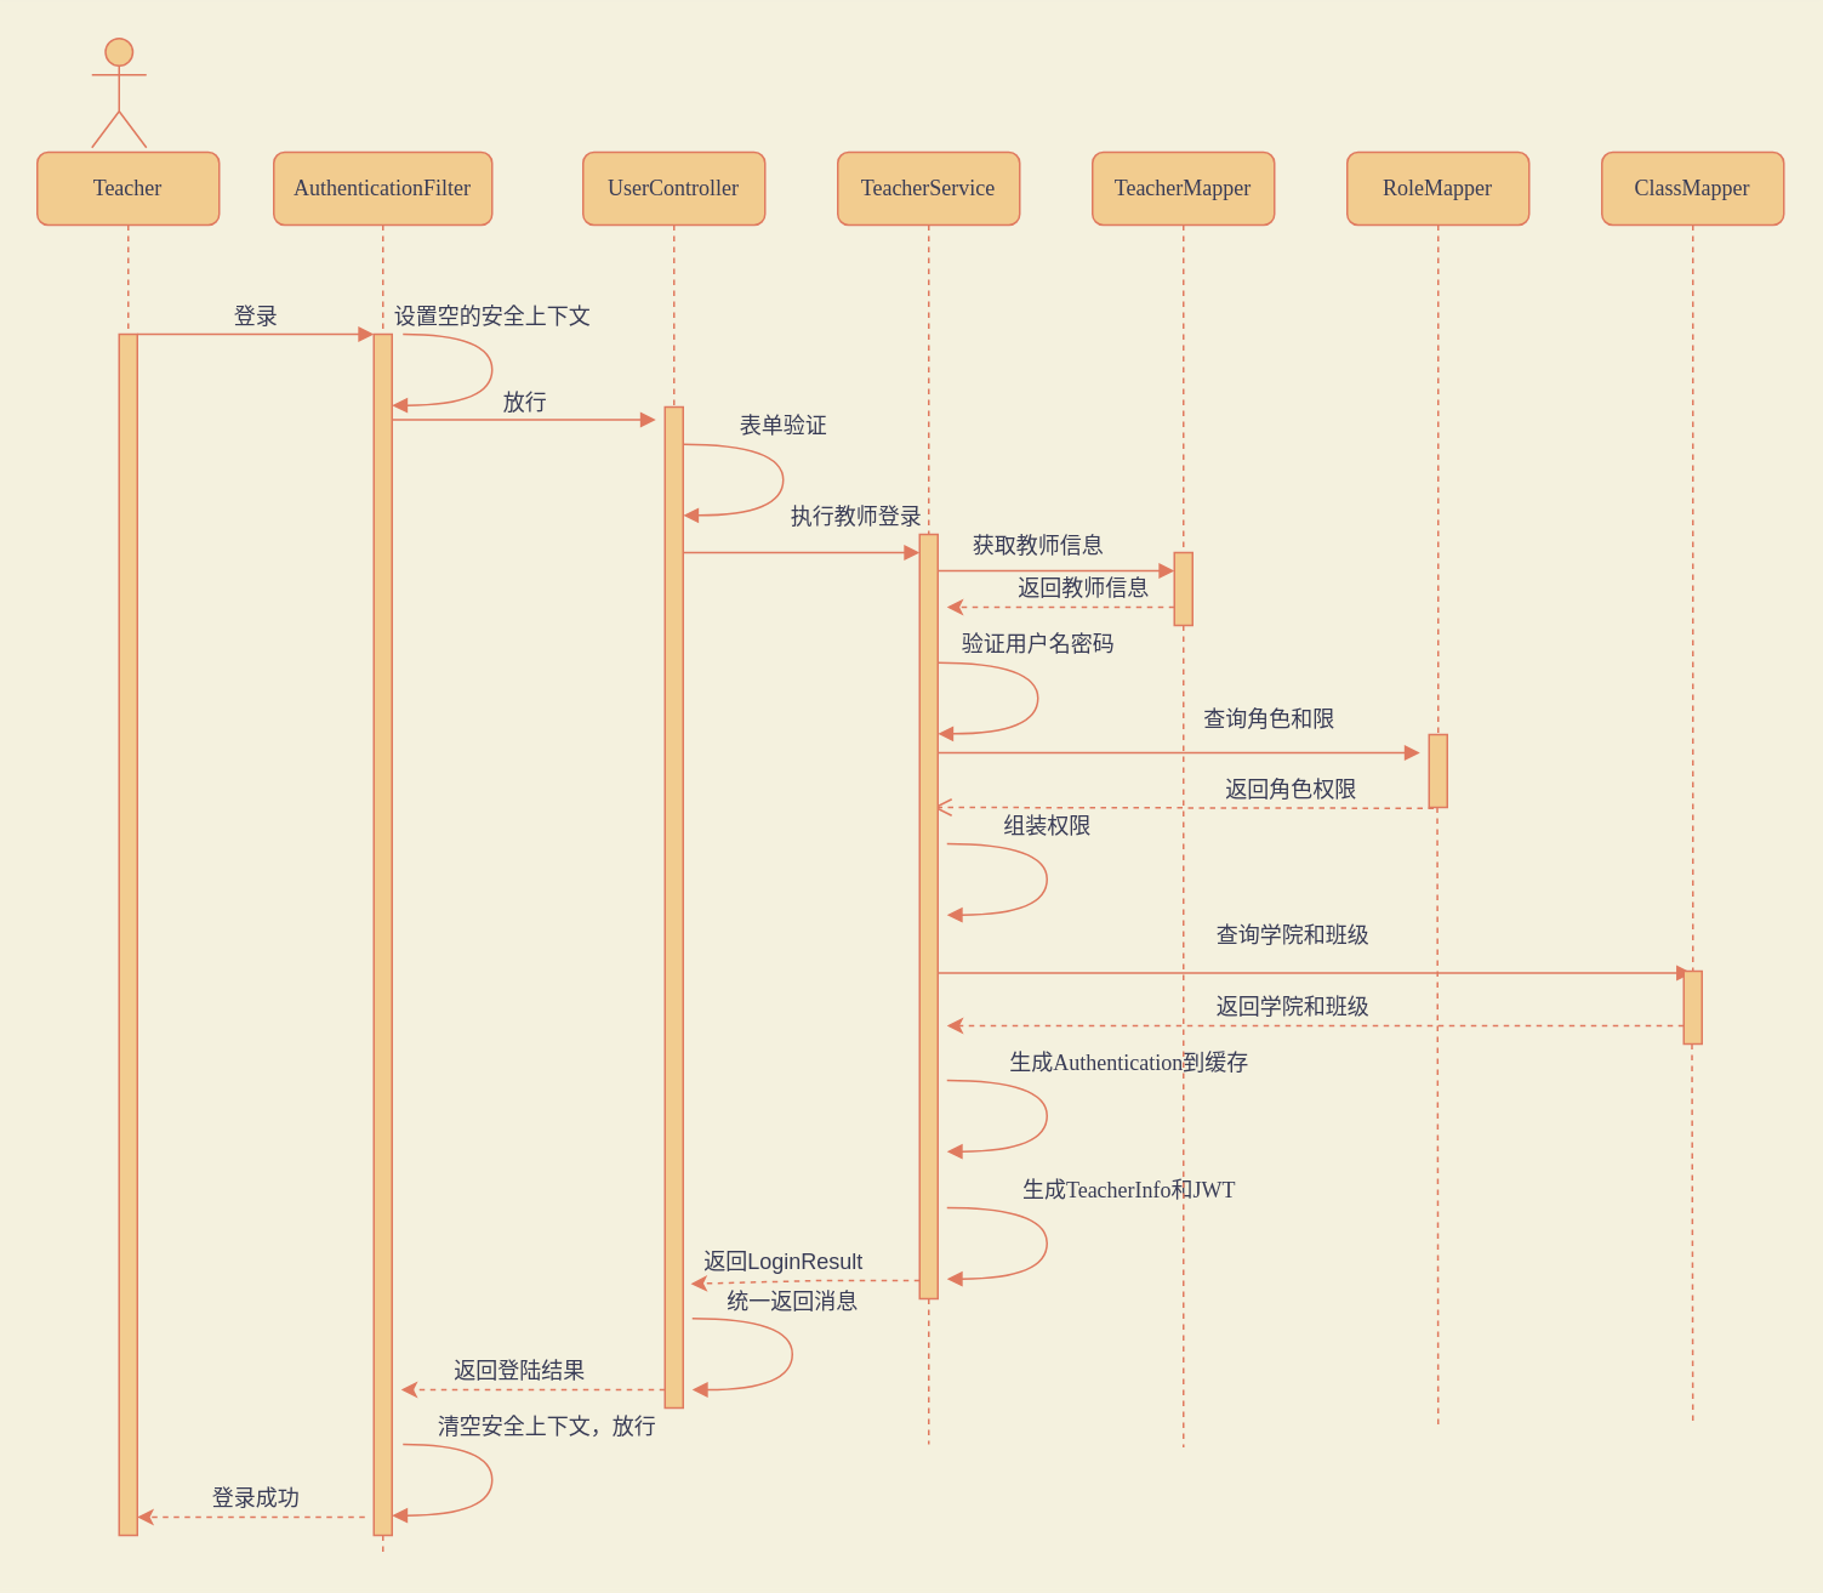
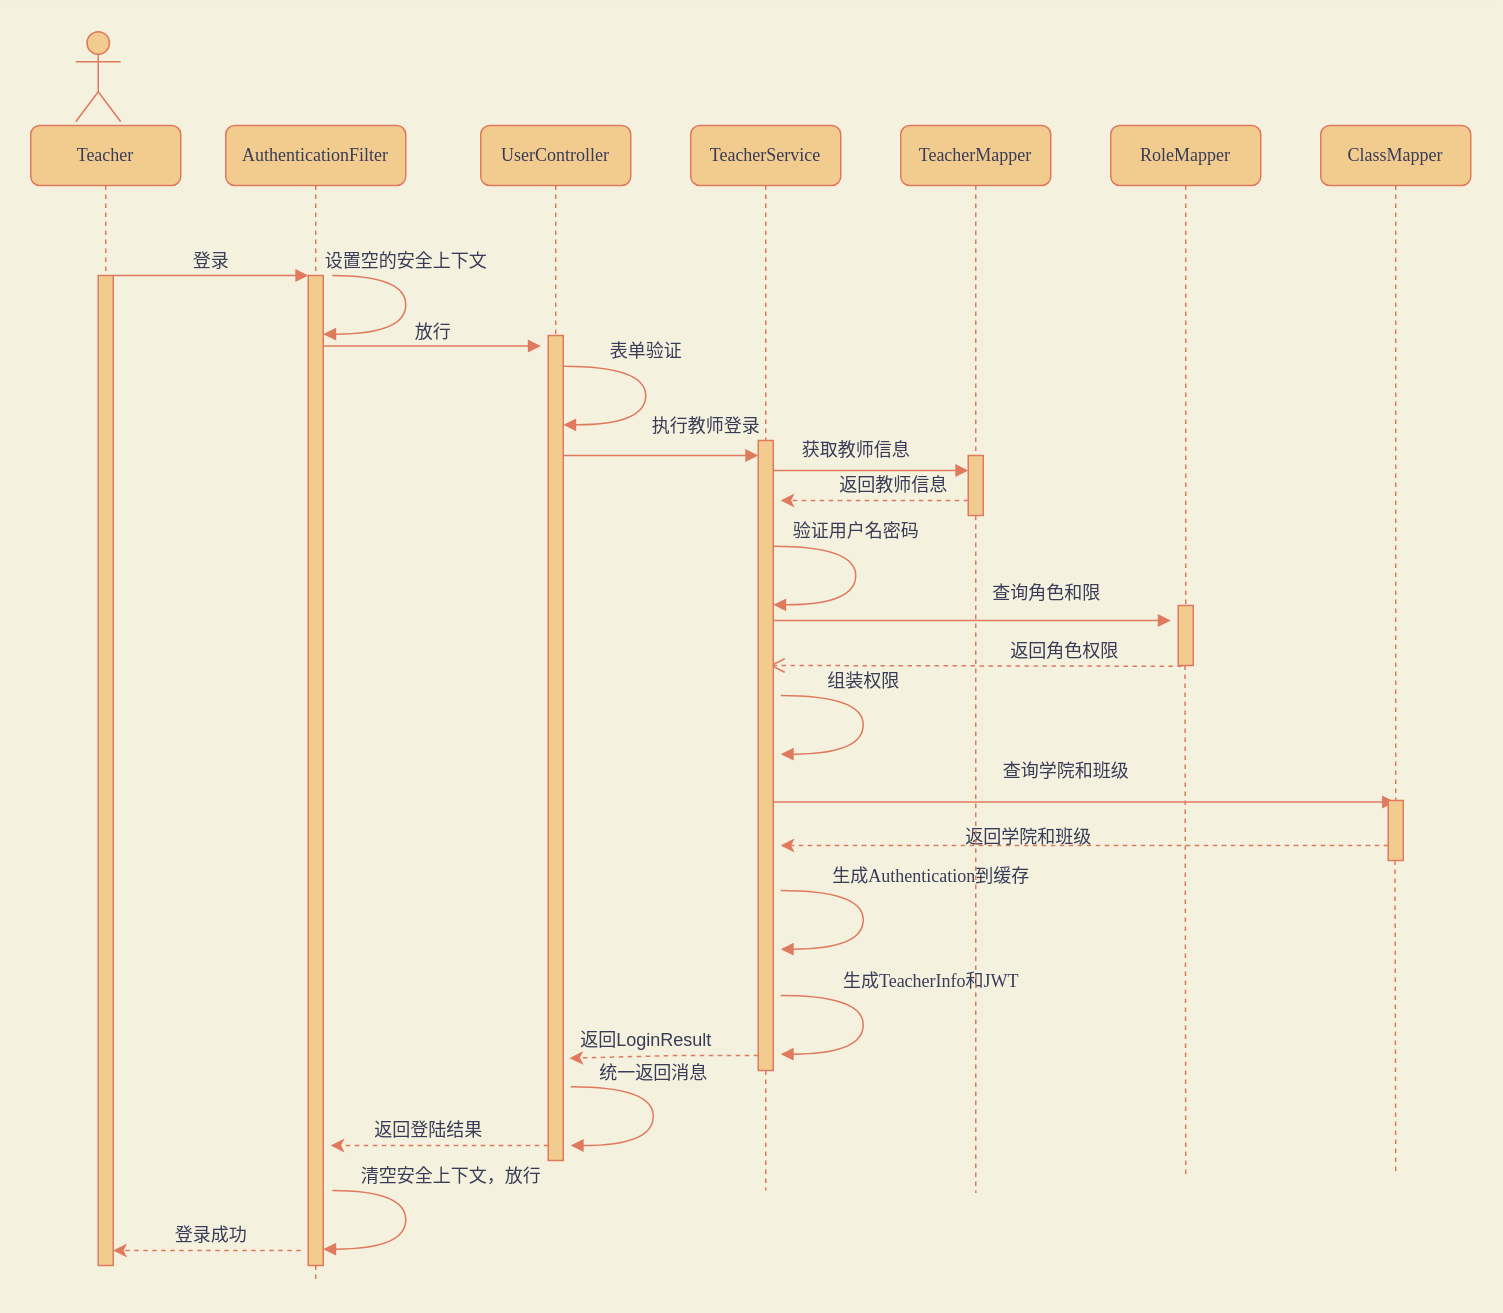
  <mxCell id="0" />
  <mxCell id="1" parent="0" />
  <mxCell id="2" value="AuthenticationFilter" style="shape=umlLifeline;perimeter=lifelinePerimeter;whiteSpace=wrap;html=1;container=1;collapsible=0;recursiveResize=0;outlineConnect=0;rounded=1;shadow=0;comic=0;labelBackgroundColor=none;strokeWidth=1;fontFamily=Verdana;fontSize=12;align=center;size=40;fillColor=#F2CC8F;strokeColor=#E07A5F;fontColor=#393C56;" parent="1" vertex="1"><mxGeometry x="150" y="83" width="120" height="770" as="geometry" /></mxCell>
  <mxCell id="3" value="" style="html=1;points=[];perimeter=orthogonalPerimeter;rounded=0;shadow=0;comic=0;labelBackgroundColor=none;strokeWidth=1;fontFamily=Verdana;fontSize=12;align=center;fillColor=#F2CC8F;strokeColor=#E07A5F;fontColor=#393C56;" parent="2" vertex="1"><mxGeometry x="55" y="100" width="10" height="660" as="geometry" /></mxCell>
  <mxCell id="4" value="设置空的安全上下文" style="html=1;verticalAlign=bottom;endArrow=block;labelBackgroundColor=none;fontFamily=Verdana;fontSize=12;elbow=vertical;edgeStyle=orthogonalEdgeStyle;curved=1;strokeColor=#E07A5F;fontColor=#393C56;" edge="1" parent="2"><mxGeometry x="-0.312" relative="1" as="geometry"><mxPoint x="71" y="100" as="sourcePoint" /><mxPoint x="65" y="139.1" as="targetPoint" /><Array as="points"><mxPoint x="120" y="100.1" /><mxPoint x="120" y="139.1" /></Array><mxPoint as="offset" /></mxGeometry></mxCell>
  <mxCell id="5" value="清空安全上下文，放行" style="html=1;verticalAlign=bottom;endArrow=block;labelBackgroundColor=none;fontFamily=Verdana;fontSize=12;elbow=vertical;edgeStyle=orthogonalEdgeStyle;curved=1;strokeColor=#E07A5F;fontColor=#393C56;" edge="1" parent="2"><mxGeometry x="-0.315" y="30" relative="1" as="geometry"><mxPoint x="71" y="710" as="sourcePoint" /><mxPoint x="65" y="749.1" as="targetPoint" /><Array as="points"><mxPoint x="120" y="710.1" /><mxPoint x="120" y="749.1" /></Array><mxPoint as="offset" /></mxGeometry></mxCell>
  <mxCell id="6" value="" style="edgeStyle=none;rounded=0;orthogonalLoop=1;jettySize=auto;html=1;dashed=1;endArrow=classic;endFill=1;labelBackgroundColor=#F4F1DE;strokeColor=#E07A5F;fontColor=#393C56;" edge="1" parent="2" target="25"><mxGeometry relative="1" as="geometry"><mxPoint x="50" y="750" as="sourcePoint" /><mxPoint x="-20" y="850" as="targetPoint" /><Array as="points"><mxPoint x="40" y="750" /></Array></mxGeometry></mxCell>
  <mxCell id="7" value="UserController" style="shape=umlLifeline;perimeter=lifelinePerimeter;whiteSpace=wrap;html=1;container=1;collapsible=0;recursiveResize=0;outlineConnect=0;rounded=1;shadow=0;comic=0;labelBackgroundColor=none;strokeWidth=1;fontFamily=Verdana;fontSize=12;align=center;fillColor=#F2CC8F;strokeColor=#E07A5F;fontColor=#393C56;" parent="1" vertex="1"><mxGeometry x="320" y="83" width="100" height="690" as="geometry" /></mxCell>
  <mxCell id="8" value="" style="html=1;points=[];perimeter=orthogonalPerimeter;rounded=0;shadow=0;comic=0;labelBackgroundColor=none;strokeWidth=1;fontFamily=Verdana;fontSize=12;align=center;fillColor=#F2CC8F;strokeColor=#E07A5F;fontColor=#393C56;" parent="7" vertex="1"><mxGeometry x="45" y="140" width="10" height="550" as="geometry" /></mxCell>
  <mxCell id="9" value="表单验证" style="html=1;verticalAlign=bottom;endArrow=block;labelBackgroundColor=none;fontFamily=Verdana;fontSize=12;elbow=vertical;edgeStyle=orthogonalEdgeStyle;curved=1;strokeColor=#E07A5F;fontColor=#393C56;" edge="1" parent="7"><mxGeometry x="-0.262" relative="1" as="geometry"><mxPoint x="55" y="160.45" as="sourcePoint" /><mxPoint x="55" y="199.55" as="targetPoint" /><Array as="points"><mxPoint x="110" y="160.55" /><mxPoint x="110" y="199.55" /></Array><mxPoint as="offset" /></mxGeometry></mxCell>
  <mxCell id="10" value="TeacherService" style="shape=umlLifeline;perimeter=lifelinePerimeter;whiteSpace=wrap;html=1;container=1;collapsible=0;recursiveResize=0;outlineConnect=0;rounded=1;shadow=0;comic=0;labelBackgroundColor=none;strokeWidth=1;fontFamily=Verdana;fontSize=12;align=center;fillColor=#F2CC8F;strokeColor=#E07A5F;fontColor=#393C56;" parent="1" vertex="1"><mxGeometry x="460" y="83" width="100" height="580" as="geometry" /></mxCell>
  <mxCell id="11" value="组装权限" style="html=1;verticalAlign=bottom;endArrow=block;labelBackgroundColor=none;fontFamily=Verdana;fontSize=12;elbow=vertical;edgeStyle=orthogonalEdgeStyle;curved=1;strokeColor=#E07A5F;fontColor=#393C56;" edge="1" parent="10"><mxGeometry x="-0.262" relative="1" as="geometry"><mxPoint x="60" y="380" as="sourcePoint" /><mxPoint x="60" y="419.1" as="targetPoint" /><Array as="points"><mxPoint x="115" y="380.1" /><mxPoint x="115" y="419.1" /></Array><mxPoint as="offset" /></mxGeometry></mxCell>
  <mxCell id="12" value="获取教师信息" style="html=1;verticalAlign=bottom;endArrow=block;labelBackgroundColor=none;fontFamily=Verdana;fontSize=12;edgeStyle=elbowEdgeStyle;elbow=vertical;strokeColor=#E07A5F;fontColor=#393C56;" edge="1" parent="10"><mxGeometry x="-0.154" y="5" relative="1" as="geometry"><mxPoint x="55" y="230" as="sourcePoint" /><Array as="points"><mxPoint x="130" y="230" /><mxPoint x="100" y="220" /><mxPoint x="120" y="200" /><mxPoint x="140" y="190" /><mxPoint x="60" y="170" /></Array><mxPoint x="185" y="230" as="targetPoint" /><mxPoint y="1" as="offset" /></mxGeometry></mxCell>
  <mxCell id="13" value="TeacherMapper" style="shape=umlLifeline;perimeter=lifelinePerimeter;whiteSpace=wrap;html=1;container=1;collapsible=0;recursiveResize=0;outlineConnect=0;rounded=1;shadow=0;comic=0;labelBackgroundColor=none;strokeWidth=1;fontFamily=Verdana;fontSize=12;align=center;fillColor=#F2CC8F;strokeColor=#E07A5F;fontColor=#393C56;" parent="1" vertex="1"><mxGeometry x="600" y="83" width="100" height="260" as="geometry" /></mxCell>
  <mxCell id="14" value="" style="html=1;points=[];perimeter=orthogonalPerimeter;rounded=0;shadow=0;comic=0;labelBackgroundColor=none;strokeWidth=1;fontFamily=Verdana;fontSize=12;align=center;fillColor=#F2CC8F;strokeColor=#E07A5F;fontColor=#393C56;" parent="13" vertex="1"><mxGeometry x="45" y="220" width="10" height="40" as="geometry" /></mxCell>
  <mxCell id="15" value="返回角色权限" style="html=1;verticalAlign=bottom;endArrow=open;dashed=1;endSize=8;labelBackgroundColor=none;fontFamily=Verdana;fontSize=12;strokeColor=#E07A5F;fontColor=#393C56;" parent="13" edge="1"><mxGeometry x="-0.436" relative="1" as="geometry"><mxPoint x="-87.5" y="360" as="targetPoint" /><mxPoint x="187.5" y="360.5" as="sourcePoint" /><mxPoint x="-1" as="offset" /></mxGeometry></mxCell>
  <mxCell id="16" value="查询学院和班级" style="html=1;verticalAlign=bottom;endArrow=block;labelBackgroundColor=none;fontFamily=Verdana;fontSize=12;strokeColor=#E07A5F;fontColor=#393C56;" edge="1" parent="13" target="22"><mxGeometry x="-0.059" y="11" relative="1" as="geometry"><mxPoint x="-84.9" y="451" as="sourcePoint" /><mxPoint x="184.9" y="450" as="targetPoint" /><mxPoint as="offset" /></mxGeometry></mxCell>
  <mxCell id="17" value="" style="edgeStyle=none;rounded=0;orthogonalLoop=1;jettySize=auto;html=1;dashed=1;endArrow=none;endFill=0;labelBackgroundColor=#F4F1DE;strokeColor=#E07A5F;fontColor=#393C56;" edge="1" parent="1" source="18"><mxGeometry relative="1" as="geometry"><mxPoint x="790" y="784.6" as="targetPoint" /></mxGeometry></mxCell>
  <mxCell id="18" value="RoleMapper" style="shape=umlLifeline;perimeter=lifelinePerimeter;whiteSpace=wrap;html=1;container=1;collapsible=0;recursiveResize=0;outlineConnect=0;rounded=1;shadow=0;comic=0;labelBackgroundColor=none;strokeWidth=1;fontFamily=Verdana;fontSize=12;align=center;fillColor=#F2CC8F;strokeColor=#E07A5F;fontColor=#393C56;" parent="1" vertex="1"><mxGeometry x="740" y="83" width="100" height="360" as="geometry" /></mxCell>
  <mxCell id="19" value="查询角色和限" style="html=1;verticalAlign=bottom;endArrow=block;labelBackgroundColor=none;fontFamily=Verdana;fontSize=12;strokeColor=#E07A5F;fontColor=#393C56;" edge="1" parent="18"><mxGeometry x="0.372" y="9" relative="1" as="geometry"><mxPoint x="-225" y="330" as="sourcePoint" /><mxPoint x="40" y="330" as="targetPoint" /><mxPoint as="offset" /></mxGeometry></mxCell>
  <mxCell id="20" value="" style="html=1;points=[];perimeter=orthogonalPerimeter;rounded=0;shadow=0;comic=0;labelBackgroundColor=none;strokeWidth=1;fontFamily=Verdana;fontSize=12;align=center;fillColor=#F2CC8F;strokeColor=#E07A5F;fontColor=#393C56;" vertex="1" parent="18"><mxGeometry x="45" y="320" width="10" height="40" as="geometry" /></mxCell>
  <mxCell id="21" value="" style="edgeStyle=none;rounded=0;orthogonalLoop=1;jettySize=auto;html=1;dashed=1;endArrow=none;endFill=0;labelBackgroundColor=#F4F1DE;strokeColor=#E07A5F;fontColor=#393C56;" edge="1" parent="1" source="22"><mxGeometry relative="1" as="geometry"><mxPoint x="930" y="783" as="targetPoint" /></mxGeometry></mxCell>
  <mxCell id="22" value="ClassMapper" style="shape=umlLifeline;perimeter=lifelinePerimeter;whiteSpace=wrap;html=1;container=1;collapsible=0;recursiveResize=0;outlineConnect=0;rounded=1;shadow=0;comic=0;labelBackgroundColor=none;strokeWidth=1;fontFamily=Verdana;fontSize=12;align=center;fillColor=#F2CC8F;strokeColor=#E07A5F;fontColor=#393C56;" parent="1" vertex="1"><mxGeometry x="880" y="83" width="100" height="490" as="geometry" /></mxCell>
  <mxCell id="23" value="" style="html=1;points=[];perimeter=orthogonalPerimeter;rounded=0;shadow=0;comic=0;labelBackgroundColor=none;strokeColor=#E07A5F;strokeWidth=1;fillColor=#F2CC8F;fontFamily=Verdana;fontSize=12;fontColor=#393C56;align=center;" parent="22" vertex="1"><mxGeometry x="45" y="450" width="10" height="40" as="geometry" /></mxCell>
  <mxCell id="24" value="Teacher" style="shape=umlLifeline;perimeter=lifelinePerimeter;whiteSpace=wrap;html=1;container=1;collapsible=0;recursiveResize=0;outlineConnect=0;rounded=1;shadow=0;comic=0;labelBackgroundColor=none;strokeWidth=1;fontFamily=Verdana;fontSize=12;align=center;fillColor=#F2CC8F;strokeColor=#E07A5F;fontColor=#393C56;" parent="1" vertex="1"><mxGeometry x="20" y="83" width="100" height="760" as="geometry" /></mxCell>
  <mxCell id="25" value="" style="html=1;points=[];perimeter=orthogonalPerimeter;rounded=0;shadow=0;comic=0;labelBackgroundColor=none;strokeWidth=1;fontFamily=Verdana;fontSize=12;align=center;fillColor=#F2CC8F;strokeColor=#E07A5F;fontColor=#393C56;" parent="24" vertex="1"><mxGeometry x="45" y="100" width="10" height="660" as="geometry" /></mxCell>
  <mxCell id="26" value="" style="edgeStyle=none;rounded=0;orthogonalLoop=1;jettySize=auto;html=1;dashed=1;entryX=-0.008;entryY=1.09;entryDx=0;entryDy=0;entryPerimeter=0;labelBackgroundColor=#F4F1DE;strokeColor=#E07A5F;fontColor=#393C56;" edge="1" parent="1" source="28" target="40"><mxGeometry relative="1" as="geometry"><mxPoint x="370" y="703" as="targetPoint" /><Array as="points"><mxPoint x="450" y="703" /></Array></mxGeometry></mxCell>
  <mxCell id="27" value="" style="edgeStyle=none;rounded=0;orthogonalLoop=1;jettySize=auto;html=1;dashed=1;endArrow=none;endFill=0;labelBackgroundColor=#F4F1DE;strokeColor=#E07A5F;fontColor=#393C56;" edge="1" parent="1" source="28"><mxGeometry relative="1" as="geometry"><mxPoint x="510" y="793" as="targetPoint" /></mxGeometry></mxCell>
  <mxCell id="28" value="" style="html=1;points=[];perimeter=orthogonalPerimeter;rounded=0;shadow=0;comic=0;labelBackgroundColor=none;strokeWidth=1;fontFamily=Verdana;fontSize=12;align=center;fillColor=#F2CC8F;strokeColor=#E07A5F;fontColor=#393C56;" parent="1" vertex="1"><mxGeometry x="505" y="293" width="10" height="420" as="geometry" /></mxCell>
  <mxCell id="29" value="执行教师登录" style="html=1;verticalAlign=bottom;endArrow=block;labelBackgroundColor=none;fontFamily=Verdana;fontSize=12;edgeStyle=elbowEdgeStyle;elbow=vertical;strokeColor=#E07A5F;fontColor=#393C56;" parent="1" source="8" target="28" edge="1"><mxGeometry x="0.462" y="10" relative="1" as="geometry"><mxPoint x="430" y="223" as="sourcePoint" /><Array as="points"><mxPoint x="450" y="303" /><mxPoint x="420" y="333" /><mxPoint x="440" y="293" /><mxPoint x="440" y="288" /><mxPoint x="450" y="283" /><mxPoint x="420" y="273" /><mxPoint x="440" y="253" /><mxPoint x="460" y="243" /><mxPoint x="380" y="223" /></Array><mxPoint as="offset" /></mxGeometry></mxCell>
  <mxCell id="30" value="登录" style="html=1;verticalAlign=bottom;endArrow=block;entryX=0;entryY=0;labelBackgroundColor=none;fontFamily=Verdana;fontSize=12;edgeStyle=elbowEdgeStyle;elbow=vertical;strokeColor=#E07A5F;fontColor=#393C56;" parent="1" source="25" target="3" edge="1"><mxGeometry relative="1" as="geometry"><mxPoint x="140" y="193" as="sourcePoint" /><mxPoint as="offset" /></mxGeometry></mxCell>
  <mxCell id="31" value="放行" style="html=1;verticalAlign=bottom;endArrow=block;labelBackgroundColor=none;fontFamily=Verdana;fontSize=12;elbow=vertical;strokeColor=#E07A5F;fontColor=#393C56;" parent="1" source="3" edge="1"><mxGeometry relative="1" as="geometry"><mxPoint x="290" y="203" as="sourcePoint" /><mxPoint x="360" y="230" as="targetPoint" /></mxGeometry></mxCell>
  <mxCell id="32" value="" style="shape=umlActor;verticalLabelPosition=bottom;verticalAlign=top;html=1;outlineConnect=0;fillColor=#F2CC8F;strokeColor=#E07A5F;fontColor=#393C56;" vertex="1" parent="1"><mxGeometry x="50" y="20.5" width="30" height="60" as="geometry" /></mxCell>
  <mxCell id="33" value="" style="edgeStyle=none;rounded=0;orthogonalLoop=1;jettySize=auto;html=1;dashed=1;labelBackgroundColor=#F4F1DE;strokeColor=#E07A5F;fontColor=#393C56;" edge="1" parent="1" source="14"><mxGeometry relative="1" as="geometry"><mxPoint x="520" y="333" as="targetPoint" /><Array as="points"><mxPoint x="590" y="333" /></Array></mxGeometry></mxCell>
  <mxCell id="34" value="返回教师信息" style="text;html=1;align=center;verticalAlign=middle;resizable=0;points=[];autosize=1;strokeColor=none;fillColor=none;fontColor=#393C56;" vertex="1" parent="1"><mxGeometry x="550" y="313" width="90" height="20" as="geometry" /></mxCell>
  <mxCell id="35" value="验证用户名密码" style="html=1;verticalAlign=bottom;endArrow=block;labelBackgroundColor=none;fontFamily=Verdana;fontSize=12;elbow=vertical;edgeStyle=orthogonalEdgeStyle;curved=1;strokeColor=#E07A5F;fontColor=#393C56;" edge="1" parent="1"><mxGeometry x="-0.262" relative="1" as="geometry"><mxPoint x="515" y="363.45" as="sourcePoint" /><mxPoint x="515" y="402.55" as="targetPoint" /><Array as="points"><mxPoint x="570" y="363.55" /><mxPoint x="570" y="402.55" /></Array><mxPoint as="offset" /></mxGeometry></mxCell>
  <mxCell id="36" value="" style="edgeStyle=none;rounded=0;orthogonalLoop=1;jettySize=auto;html=1;dashed=1;labelBackgroundColor=#F4F1DE;strokeColor=#E07A5F;fontColor=#393C56;" edge="1" parent="1" source="23"><mxGeometry relative="1" as="geometry"><mxPoint x="520" y="563" as="targetPoint" /><Array as="points"><mxPoint x="870" y="563" /></Array></mxGeometry></mxCell>
- <mxCell id="37" value="返回学院和班级" style="text;html=1;align=center;verticalAlign=middle;resizable=0;points=[];autosize=1;strokeColor=none;fillColor=none;fontColor=#393C56;" vertex="1" parent="1"><mxGeometry x="660" y="543" width="100" height="20" as="geometry" /></mxCell>
+ <mxCell id="37" value="返回学院和班级" style="text;html=1;align=center;verticalAlign=middle;resizable=0;points=[];autosize=1;strokeColor=none;fillColor=none;fontColor=#393C56;" vertex="1" parent="1"><mxGeometry x="635" y="548" width="100" height="20" as="geometry" /></mxCell>
  <mxCell id="38" value="生成Authentication到缓存" style="html=1;verticalAlign=bottom;endArrow=block;labelBackgroundColor=none;fontFamily=Verdana;fontSize=12;elbow=vertical;edgeStyle=orthogonalEdgeStyle;curved=1;strokeColor=#E07A5F;fontColor=#393C56;" edge="1" parent="1"><mxGeometry x="-0.262" y="45" relative="1" as="geometry"><mxPoint x="520" y="593" as="sourcePoint" /><mxPoint x="520" y="632.1" as="targetPoint" /><Array as="points"><mxPoint x="575" y="593.1" /><mxPoint x="575" y="632.1" /></Array><mxPoint as="offset" /></mxGeometry></mxCell>
  <mxCell id="39" value="生成TeacherInfo和JWT" style="html=1;verticalAlign=bottom;endArrow=block;labelBackgroundColor=none;fontFamily=Verdana;fontSize=12;elbow=vertical;edgeStyle=orthogonalEdgeStyle;curved=1;strokeColor=#E07A5F;fontColor=#393C56;" edge="1" parent="1"><mxGeometry x="-0.262" y="45" relative="1" as="geometry"><mxPoint x="520" y="663" as="sourcePoint" /><mxPoint x="520" y="702.1" as="targetPoint" /><Array as="points"><mxPoint x="575" y="663.1" /><mxPoint x="575" y="702.1" /></Array><mxPoint as="offset" /></mxGeometry></mxCell>
  <mxCell id="40" value="返回LoginResult" style="text;html=1;align=center;verticalAlign=middle;resizable=0;points=[];autosize=1;strokeColor=none;fillColor=none;fontColor=#393C56;" vertex="1" parent="1"><mxGeometry x="380" y="683" width="100" height="20" as="geometry" /></mxCell>
  <mxCell id="41" value="统一返回消息" style="html=1;verticalAlign=bottom;endArrow=block;labelBackgroundColor=none;fontFamily=Verdana;fontSize=12;elbow=vertical;edgeStyle=orthogonalEdgeStyle;curved=1;strokeColor=#E07A5F;fontColor=#393C56;" edge="1" parent="1"><mxGeometry x="-0.262" relative="1" as="geometry"><mxPoint x="380" y="723.9" as="sourcePoint" /><mxPoint x="380" y="763" as="targetPoint" /><Array as="points"><mxPoint x="435" y="724" /><mxPoint x="435" y="763" /></Array><mxPoint as="offset" /></mxGeometry></mxCell>
  <mxCell id="42" value="" style="edgeStyle=none;rounded=0;orthogonalLoop=1;jettySize=auto;html=1;dashed=1;labelBackgroundColor=#F4F1DE;strokeColor=#E07A5F;fontColor=#393C56;" edge="1" parent="1" source="8"><mxGeometry relative="1" as="geometry"><mxPoint x="220" y="763" as="targetPoint" /><Array as="points"><mxPoint x="310" y="763" /></Array></mxGeometry></mxCell>
  <mxCell id="43" value="返回登陆结果" style="text;html=1;align=center;verticalAlign=middle;resizable=0;points=[];autosize=1;strokeColor=none;fillColor=none;fontColor=#393C56;" vertex="1" parent="1"><mxGeometry x="240" y="743" width="90" height="20" as="geometry" /></mxCell>
  <mxCell id="44" value="" style="edgeStyle=none;rounded=0;orthogonalLoop=1;jettySize=auto;html=1;dashed=1;endArrow=none;endFill=0;labelBackgroundColor=#F4F1DE;strokeColor=#E07A5F;fontColor=#393C56;" edge="1" parent="1" source="14"><mxGeometry relative="1" as="geometry"><mxPoint x="650" y="794.6" as="targetPoint" /></mxGeometry></mxCell>
  <mxCell id="45" value="登录成功" style="text;html=1;align=center;verticalAlign=middle;resizable=0;points=[];autosize=1;strokeColor=none;fillColor=none;fontColor=#393C56;" vertex="1" parent="1"><mxGeometry x="110" y="813" width="60" height="20" as="geometry" /></mxCell>
